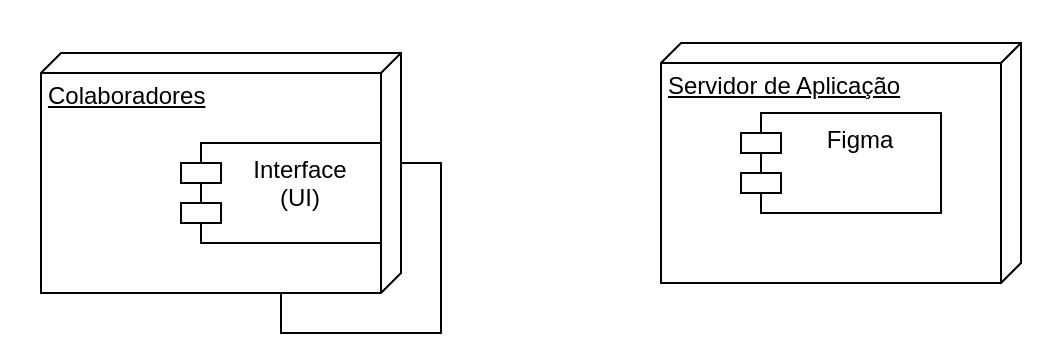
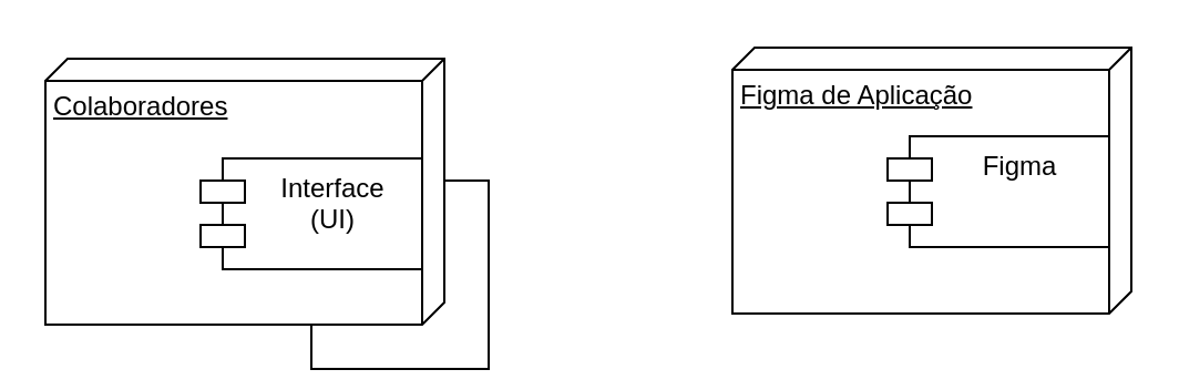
  <mxCell id="0" />
  <mxCell id="1" parent="0" />
  <mxCell id="2" style="edgeStyle=orthogonalEdgeStyle;rounded=0;orthogonalLoop=1;jettySize=auto;html=1;exitX=0;exitY=0;exitDx=55;exitDy=0;exitPerimeter=0;" edge="1" parent="1" source="3" target="4"><mxGeometry relative="1" as="geometry"><mxPoint x="290" y="75.667" as="targetPoint" /></mxGeometry></mxCell>
  <mxCell id="3" value="Colaboradores" style="verticalAlign=top;align=left;spacingTop=8;spacingLeft=2;spacingRight=12;shape=cube;size=10;direction=south;fontStyle=4;html=1;whiteSpace=wrap;" vertex="1" parent="1"><mxGeometry x="20" y="26" width="180" height="120" as="geometry" /></mxCell>
  <mxCell id="4" value="Interface&lt;div&gt;(UI)&lt;/div&gt;" style="shape=module;align=left;spacingLeft=20;align=center;verticalAlign=top;whiteSpace=wrap;html=1;" vertex="1" parent="1"><mxGeometry x="90" y="71" width="100" height="50" as="geometry" /></mxCell>
- <mxCell id="5" value="Servidor de Aplicação" style="verticalAlign=top;align=left;spacingTop=8;spacingLeft=2;spacingRight=12;shape=cube;size=10;direction=south;fontStyle=4;html=1;whiteSpace=wrap;" vertex="1" parent="1"><mxGeometry x="330" y="20.997" width="180" height="120" as="geometry" /></mxCell>
- <mxCell id="6" value="Figma&lt;div&gt;&lt;br&gt;&lt;/div&gt;" style="shape=module;align=left;spacingLeft=20;align=center;verticalAlign=top;whiteSpace=wrap;html=1;" vertex="1" parent="1"><mxGeometry x="370" y="56" width="100" height="50" as="geometry" /></mxCell>
+ <mxCell id="5" value="Figma de Aplicação" style="verticalAlign=top;align=left;spacingTop=8;spacingLeft=2;spacingRight=12;shape=cube;size=10;direction=south;fontStyle=4;html=1;whiteSpace=wrap;" vertex="1" parent="1"><mxGeometry x="330" y="20.997" width="180" height="120" as="geometry" /></mxCell>
+ <mxCell id="6" value="Figma&lt;div&gt;&lt;br&gt;&lt;/div&gt;" style="shape=module;align=left;spacingLeft=20;align=center;verticalAlign=top;whiteSpace=wrap;html=1;" vertex="1" parent="1"><mxGeometry x="400" y="61" width="100" height="50" as="geometry" /></mxCell>
